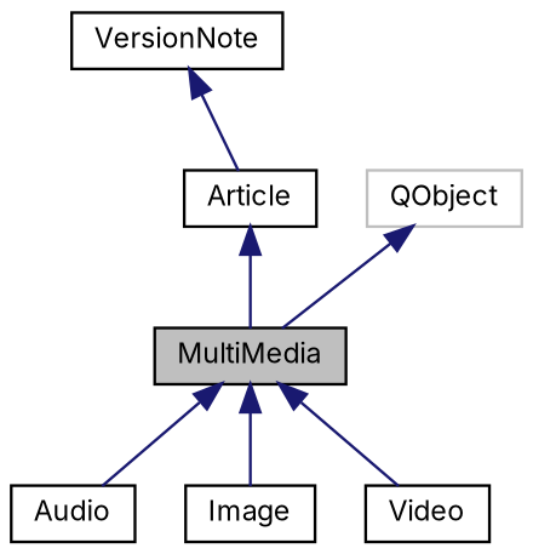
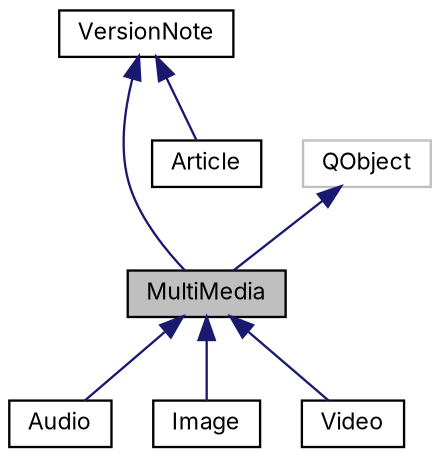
  digraph {
    fontname=Inter
    node [color=black fillcolor=white fontname=Inter fontsize=10 shape=record style=filled]
    edge [color=midnightblue dir=back fontname=Inter fontsize=10 labelfontname=Helvetica labelfontsize=10 style=solid]
    n1 [fillcolor=grey75 fontcolor=black height=0.2 label=MultiMedia width=0.4]
    n2 [height=0.2 label=Audio width=0.4]
    n3 [height=0.2 label=Image width=0.4]
    n4 [height=0.2 label=Video width=0.4]
    n5 [height=0.2 label=Article width=0.4]
    n6 [height=0.2 label=VersionNote width=0.4]
    n7 [color=grey75 height=0.2 label=QObject width=0.4]
    n1 -> n2
    n1 -> n3
    n1 -> n4
-   n5 -> n1
+   n6 -> n1
    n6 -> n5
    n7 -> n1
  }
